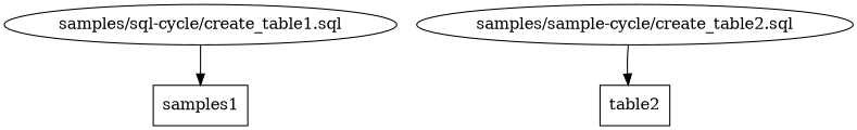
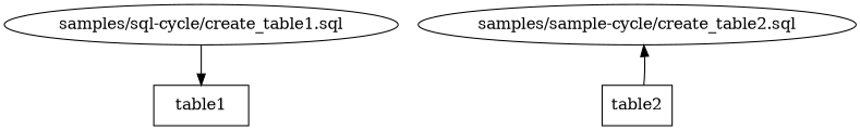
  digraph {
    node [type=query]
    n1 [label="samples/sql-cycle/create_table1.sql"]
-   n2 [label=samples1 shape=box type=table]
+   n2 [label=table1 shape=box type=table]
    n3 [label="samples/sample-cycle/create_table2.sql"]
    n4 [label=table2 shape=box type=table]
    n1 -> n2
-   n3 -> n4
+   n4 -> n3
  }
